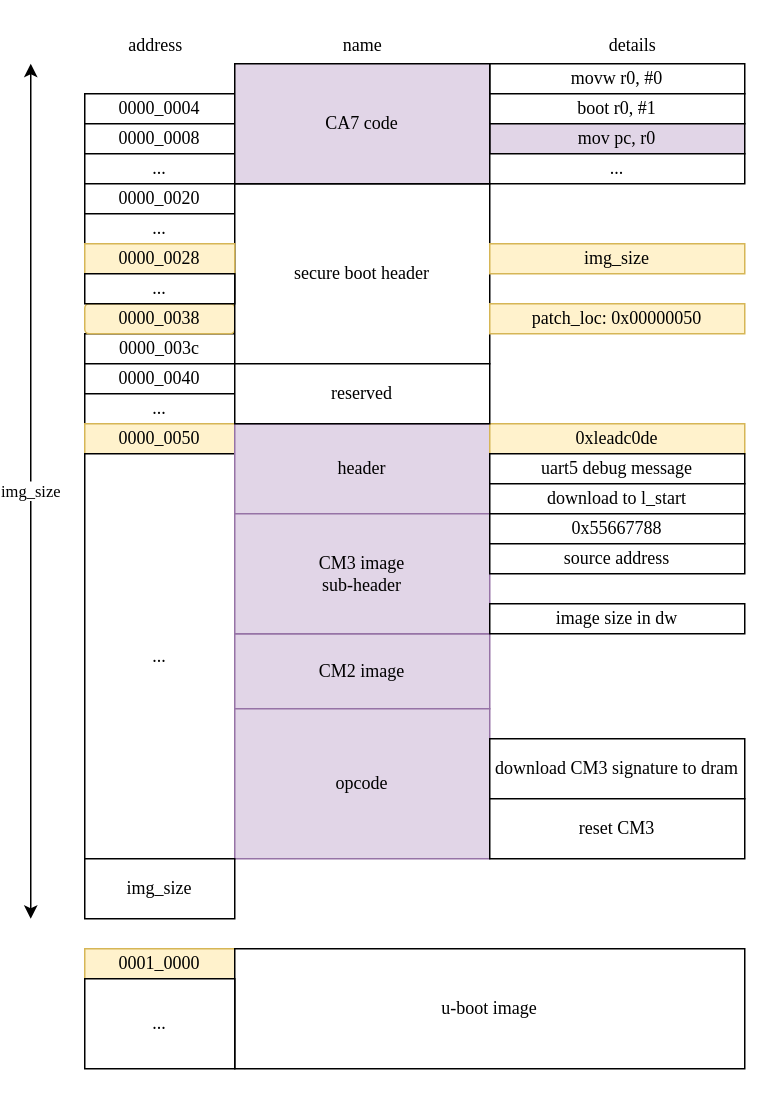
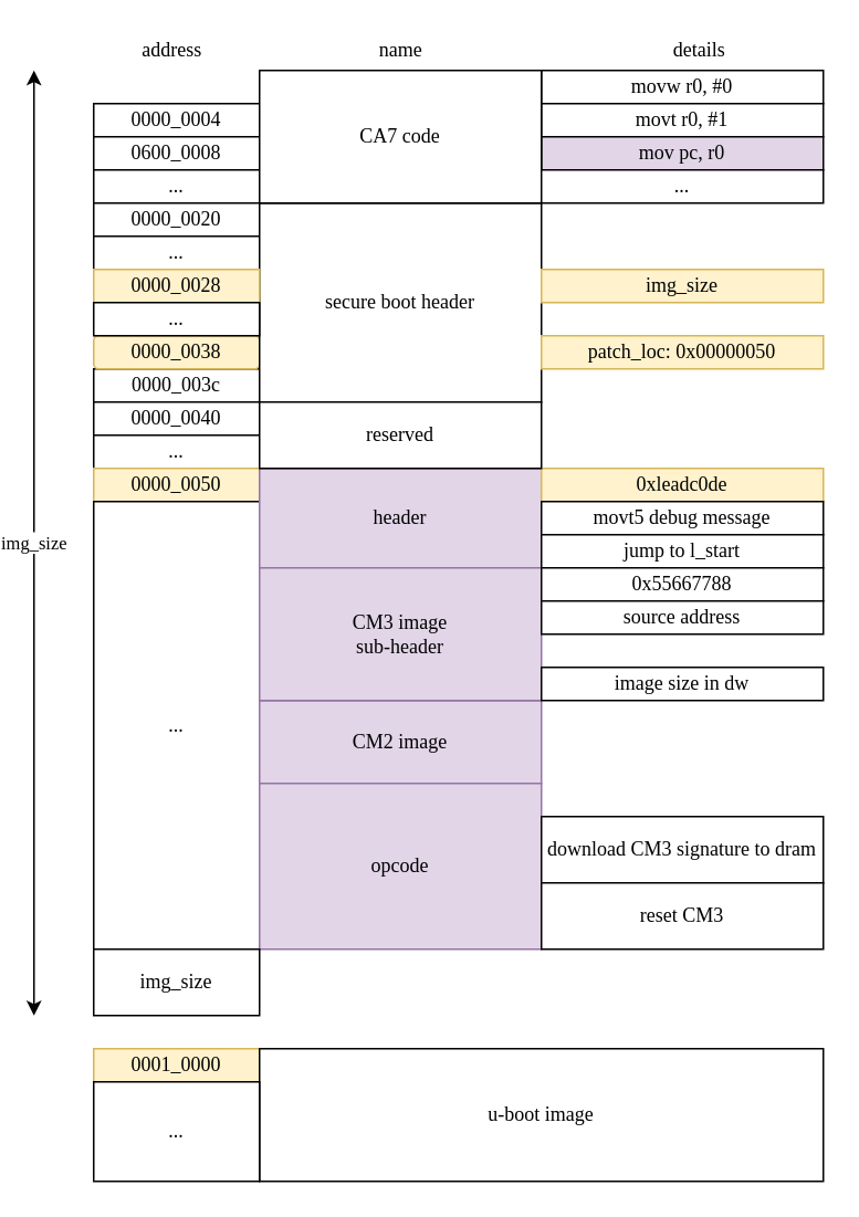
  <mxCell id="0" />
  <mxCell id="1" parent="0" />
  <mxCell id="2" value="0000_0004" style="rounded=0;whiteSpace=wrap;html=1;fontFamily=Lucida Console;" parent="1" vertex="1"><mxGeometry x="56" y="62" width="100" height="20" as="geometry" /></mxCell>
- <mxCell id="3" value="0000_0008" style="rounded=0;whiteSpace=wrap;html=1;fontFamily=Lucida Console;" parent="1" vertex="1"><mxGeometry x="56" y="82" width="100" height="20" as="geometry" /></mxCell>
+ <mxCell id="3" value="0600_0008" style="rounded=0;whiteSpace=wrap;html=1;fontFamily=Lucida Console;" parent="1" vertex="1"><mxGeometry x="56" y="82" width="100" height="20" as="geometry" /></mxCell>
  <mxCell id="4" value="movw r0, #0" style="rounded=0;whiteSpace=wrap;html=1;fontFamily=Lucida Console;" parent="1" vertex="1"><mxGeometry x="326" y="42" width="170" height="20" as="geometry" /></mxCell>
- <mxCell id="5" value="boot r0, #1" style="rounded=0;whiteSpace=wrap;html=1;fontFamily=Lucida Console;" parent="1" vertex="1"><mxGeometry x="326" y="62" width="170" height="20" as="geometry" /></mxCell>
+ <mxCell id="5" value="movt r0, #1" style="rounded=0;whiteSpace=wrap;html=1;fontFamily=Lucida Console;" parent="1" vertex="1"><mxGeometry x="326" y="62" width="170" height="20" as="geometry" /></mxCell>
  <mxCell id="6" value="mov pc, r0" style="rounded=0;whiteSpace=wrap;html=1;fontFamily=Lucida Console;fillColor=#e1d5e7;" parent="1" vertex="1"><mxGeometry x="326" y="82" width="170" height="20" as="geometry" /></mxCell>
  <mxCell id="7" value="..." style="rounded=0;whiteSpace=wrap;html=1;fontFamily=Lucida Console;" parent="1" vertex="1"><mxGeometry x="56" y="102" width="100" height="20" as="geometry" /></mxCell>
  <mxCell id="8" value="0000_0020" style="rounded=0;whiteSpace=wrap;html=1;fontFamily=Lucida Console;" parent="1" vertex="1"><mxGeometry x="56" y="122" width="100" height="20" as="geometry" /></mxCell>
  <mxCell id="9" value="..." style="rounded=0;whiteSpace=wrap;html=1;fontFamily=Lucida Console;" parent="1" vertex="1"><mxGeometry x="56" y="142" width="100" height="20" as="geometry" /></mxCell>
  <mxCell id="10" value="0000_003c" style="rounded=0;whiteSpace=wrap;html=1;fontFamily=Lucida Console;" parent="1" vertex="1"><mxGeometry x="56" y="222" width="100" height="20" as="geometry" /></mxCell>
  <mxCell id="11" value="0000_0038" style="whiteSpace=wrap;html=1;fontFamily=Lucida Console;fillColor=#fff2cc;strokeColor=#d6b656;rounded=1;" parent="1" vertex="1"><mxGeometry x="56" y="202" width="100" height="20" as="geometry" /></mxCell>
  <mxCell id="12" value="secure boot header" style="rounded=0;whiteSpace=wrap;html=1;fontFamily=Lucida Console;" parent="1" vertex="1"><mxGeometry x="156" y="122" width="170" height="120" as="geometry" /></mxCell>
  <mxCell id="13" value="0000_0040" style="rounded=0;whiteSpace=wrap;html=1;fontFamily=Lucida Console;" parent="1" vertex="1"><mxGeometry x="56" y="242" width="100" height="20" as="geometry" /></mxCell>
  <mxCell id="14" value="..." style="rounded=0;whiteSpace=wrap;html=1;fontFamily=Lucida Console;" parent="1" vertex="1"><mxGeometry x="56" y="262" width="100" height="20" as="geometry" /></mxCell>
  <mxCell id="15" value="0000_0050" style="rounded=0;whiteSpace=wrap;html=1;fontFamily=Lucida Console;fillColor=#fff2cc;strokeColor=#d6b656;" parent="1" vertex="1"><mxGeometry x="56" y="282" width="100" height="20" as="geometry" /></mxCell>
  <mxCell id="16" value="..." style="rounded=0;whiteSpace=wrap;html=1;fontFamily=Lucida Console;" parent="1" vertex="1"><mxGeometry x="56" y="302" width="100" height="270" as="geometry" /></mxCell>
  <mxCell id="17" value="header" style="rounded=0;whiteSpace=wrap;html=1;fontFamily=Lucida Console;fillColor=#e1d5e7;strokeColor=#9673a6;" parent="1" vertex="1"><mxGeometry x="156" y="282" width="170" height="60" as="geometry" /></mxCell>
  <mxCell id="18" value="0xleadc0de" style="rounded=0;whiteSpace=wrap;html=1;fontFamily=Lucida Console;fillColor=#fff2cc;strokeColor=#d6b656;" parent="1" vertex="1"><mxGeometry x="326" y="282" width="170" height="20" as="geometry" /></mxCell>
- <mxCell id="19" value="CA7 code" style="rounded=0;whiteSpace=wrap;html=1;fontFamily=Lucida Console;fillColor=#e1d5e7;" parent="1" vertex="1"><mxGeometry x="156" y="42" width="170" height="80" as="geometry" /></mxCell>
+ <mxCell id="19" value="CA7 code" style="rounded=0;whiteSpace=wrap;html=1;fontFamily=Lucida Console;" parent="1" vertex="1"><mxGeometry x="156" y="42" width="170" height="80" as="geometry" /></mxCell>
  <mxCell id="20" value="..." style="rounded=0;whiteSpace=wrap;html=1;fontFamily=Lucida Console;" parent="1" vertex="1"><mxGeometry x="326" y="102" width="170" height="20" as="geometry" /></mxCell>
  <mxCell id="21" value="patch_loc: 0x00000050" style="rounded=0;whiteSpace=wrap;html=1;fontFamily=Lucida Console;fillColor=#fff2cc;strokeColor=#d6b656;" parent="1" vertex="1"><mxGeometry x="326" y="202" width="170" height="20" as="geometry" /></mxCell>
- <mxCell id="22" value="uart5 debug message" style="rounded=0;whiteSpace=wrap;html=1;fontFamily=Lucida Console;" parent="1" vertex="1"><mxGeometry x="326" y="302" width="170" height="20" as="geometry" /></mxCell>
- <mxCell id="23" value="download to l_start" style="rounded=0;whiteSpace=wrap;html=1;fontFamily=Lucida Console;" parent="1" vertex="1"><mxGeometry x="326" y="322" width="170" height="20" as="geometry" /></mxCell>
+ <mxCell id="22" value="movt5 debug message" style="rounded=0;whiteSpace=wrap;html=1;fontFamily=Lucida Console;" parent="1" vertex="1"><mxGeometry x="326" y="302" width="170" height="20" as="geometry" /></mxCell>
+ <mxCell id="23" value="jump to l_start" style="rounded=0;whiteSpace=wrap;html=1;fontFamily=Lucida Console;" parent="1" vertex="1"><mxGeometry x="326" y="322" width="170" height="20" as="geometry" /></mxCell>
  <mxCell id="24" value="CM2 image" style="rounded=0;whiteSpace=wrap;html=1;fontFamily=Lucida Console;fillColor=#e1d5e7;strokeColor=#9673a6;" parent="1" vertex="1"><mxGeometry x="156" y="422" width="170" height="50" as="geometry" /></mxCell>
  <mxCell id="25" value="opcode" style="rounded=0;whiteSpace=wrap;html=1;fontFamily=Lucida Console;fillColor=#e1d5e7;strokeColor=#9673a6;" parent="1" vertex="1"><mxGeometry x="156" y="472" width="170" height="100" as="geometry" /></mxCell>
  <mxCell id="26" value="download CM3 signature to dram" style="rounded=0;whiteSpace=wrap;html=1;fontFamily=Lucida Console;" parent="1" vertex="1"><mxGeometry x="326" y="492" width="170" height="40" as="geometry" /></mxCell>
  <mxCell id="27" value="reset CM3" style="rounded=0;whiteSpace=wrap;html=1;fontFamily=Lucida Console;" parent="1" vertex="1"><mxGeometry x="326" y="532" width="170" height="40" as="geometry" /></mxCell>
  <mxCell id="28" value="0000_0028" style="rounded=0;whiteSpace=wrap;html=1;fontFamily=Lucida Console;fillColor=#fff2cc;strokeColor=#d6b656;" parent="1" vertex="1"><mxGeometry x="56" y="162" width="100" height="20" as="geometry" /></mxCell>
  <mxCell id="29" value="..." style="rounded=0;whiteSpace=wrap;html=1;fontFamily=Lucida Console;" parent="1" vertex="1"><mxGeometry x="56" y="182" width="100" height="20" as="geometry" /></mxCell>
  <mxCell id="30" value="img_size" style="rounded=0;whiteSpace=wrap;html=1;fontFamily=Lucida Console;fillColor=#fff2cc;strokeColor=#d6b656;" parent="1" vertex="1"><mxGeometry x="326" y="162" width="170" height="20" as="geometry" /></mxCell>
  <mxCell id="31" value="reserved" style="rounded=0;whiteSpace=wrap;html=1;fontFamily=Lucida Console;" parent="1" vertex="1"><mxGeometry x="156" y="242" width="170" height="40" as="geometry" /></mxCell>
  <mxCell id="32" value="img_size" style="rounded=0;whiteSpace=wrap;html=1;fontFamily=Lucida Console;" parent="1" vertex="1"><mxGeometry x="56" y="572" width="100" height="40" as="geometry" /></mxCell>
  <mxCell id="33" value="0001_0000" style="rounded=0;whiteSpace=wrap;html=1;fontFamily=Lucida Console;fillColor=#fff2cc;strokeColor=#d6b656;" parent="1" vertex="1"><mxGeometry x="56" y="632" width="100" height="20" as="geometry" /></mxCell>
  <mxCell id="34" value="u-boot image" style="rounded=0;whiteSpace=wrap;html=1;fontFamily=Lucida Console;" parent="1" vertex="1"><mxGeometry x="156" y="632" width="340" height="80" as="geometry" /></mxCell>
  <mxCell id="35" value="..." style="rounded=0;whiteSpace=wrap;html=1;fontFamily=Lucida Console;" parent="1" vertex="1"><mxGeometry x="56" y="652" width="100" height="60" as="geometry" /></mxCell>
  <mxCell id="36" value="address" style="text;html=1;align=center;verticalAlign=middle;resizable=0;points=[];autosize=1;fontFamily=Lucida Console;" parent="1" vertex="1"><mxGeometry x="68" y="20" width="70" height="20" as="geometry" /></mxCell>
  <mxCell id="37" value="name" style="text;html=1;align=center;verticalAlign=middle;resizable=0;points=[];autosize=1;fontFamily=Lucida Console;" parent="1" vertex="1"><mxGeometry x="221" y="20" width="40" height="20" as="geometry" /></mxCell>
  <mxCell id="38" value="details" style="text;html=1;align=center;verticalAlign=middle;resizable=0;points=[];autosize=1;fontFamily=Lucida Console;" parent="1" vertex="1"><mxGeometry x="386" y="20" width="70" height="20" as="geometry" /></mxCell>
  <mxCell id="39" value="img_size" style="endArrow=classic;startArrow=classic;html=1;fontFamily=Lucida Console;" parent="1" edge="1"><mxGeometry width="50" height="50" relative="1" as="geometry"><mxPoint x="20" y="612" as="sourcePoint" /><mxPoint x="20" y="42" as="targetPoint" /></mxGeometry></mxCell>
  <mxCell id="40" value="CM3 image&lt;br&gt;sub-header" style="rounded=0;whiteSpace=wrap;html=1;fontFamily=Lucida Console;fillColor=#e1d5e7;strokeColor=#9673a6;" vertex="1" parent="1"><mxGeometry x="156" y="342" width="170" height="80" as="geometry" /></mxCell>
  <mxCell id="41" value="0x55667788" style="rounded=0;whiteSpace=wrap;html=1;fontFamily=Lucida Console;" vertex="1" parent="1"><mxGeometry x="326" y="342" width="170" height="20" as="geometry" /></mxCell>
  <mxCell id="42" value="source address" style="rounded=0;whiteSpace=wrap;html=1;fontFamily=Lucida Console;" vertex="1" parent="1"><mxGeometry x="326" y="362" width="170" height="20" as="geometry" /></mxCell>
  <mxCell id="43" value="image size in dw" style="rounded=0;whiteSpace=wrap;html=1;fontFamily=Lucida Console;" vertex="1" parent="1"><mxGeometry x="326" y="402" width="170" height="20" as="geometry" /></mxCell>
